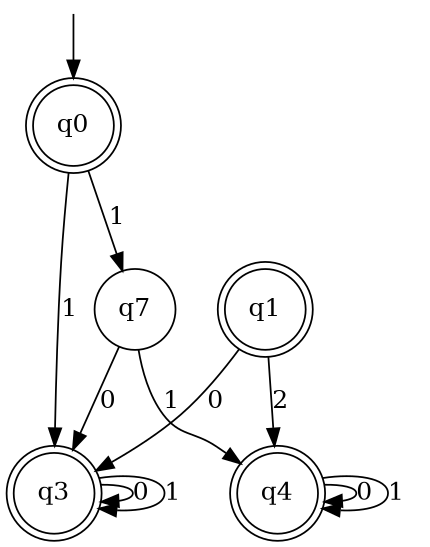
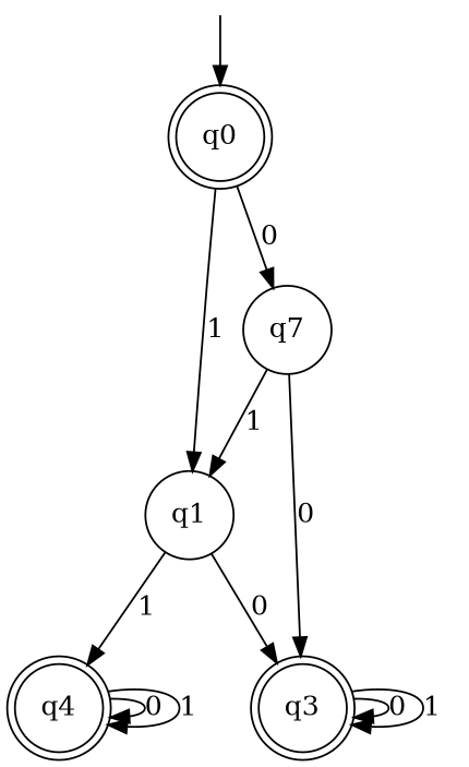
  digraph {
    rankdir=TB
    node [shape=doublecircle]
    q3
    q4
    start [shape=point style=invis]
    q0
-   q1
+   q1 [shape=circle]
    n6 [label=q7 shape=circle]
    q3 -> q3 [label=0]
    q3 -> q3 [label=1]
    q4 -> q4 [label=0]
    q4 -> q4 [label=1]
    start -> q0
-   q0 -> q3 [label=1]
-   q0 -> n6 [label=1]
+   q0 -> q1 [label=1]
+   q0 -> n6 [label=0]
    q1 -> q3 [label=0]
-   q1 -> q4 [label=2]
+   q1 -> q4 [label=1]
    n6 -> q3 [label=0]
-   n6 -> q4 [label=1]
+   n6 -> q1 [label=1]
  }
